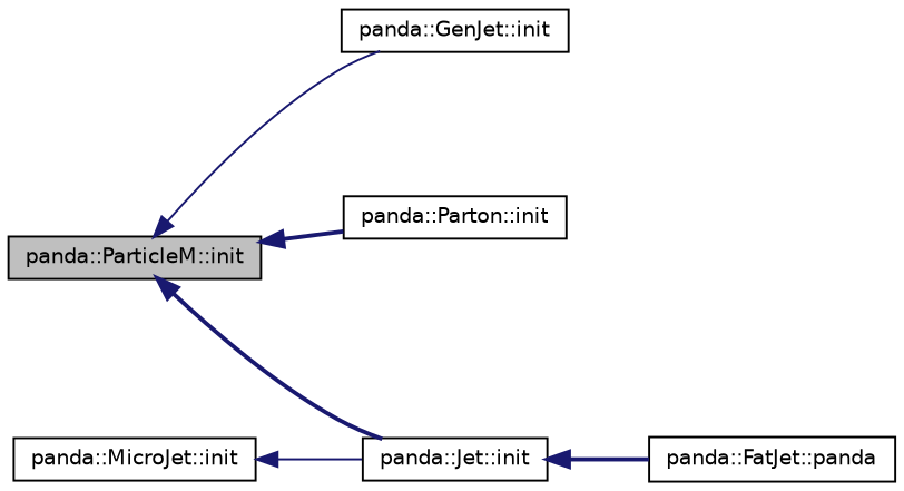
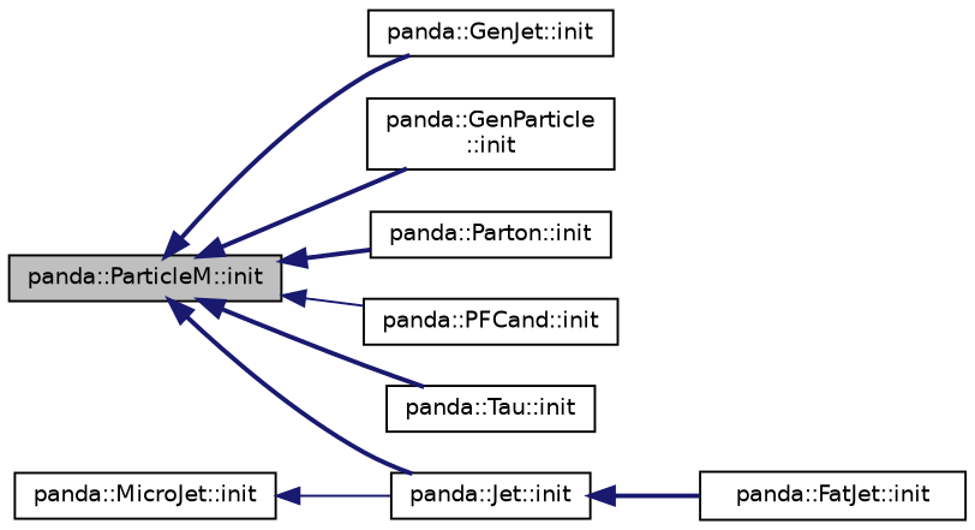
  digraph {
    fontname="DejaVu Sans"
    rankdir=LR
    node [color=black fillcolor=white fontname="DejaVu Sans" fontsize=10 shape=record style=filled]
    edge [color=midnightblue dir=back fontname="DejaVu Sans" fontsize=10 labelfontname=Helvetica labelfontsize=10 style=bold]
    n1 [fillcolor=grey75 fontcolor=black height=0.2 label="panda::ParticleM::init" width=0.4]
    n2 [height=0.2 label="panda::GenJet::init" width=0.4]
+   n3 [height=0.2 label="panda::GenParticle\l::init" width=0.4]
    n4 [height=0.2 label="panda::Parton::init" width=0.4]
+   n5 [height=0.2 label="panda::PFCand::init" width=0.4]
+   n6 [height=0.2 label="panda::Tau::init" width=0.4]
    n7 [height=0.2 label="panda::Jet::init" width=0.4]
    n8 [height=0.2 label="panda::MicroJet::init" width=0.4]
-   n9 [height=0.2 label="panda::FatJet::panda" width=0.4]
-   n1 -> n2 [style=solid]
+   n9 [height=0.2 label="panda::FatJet::init" width=0.4]
+   n1 -> n2
+   n1 -> n3
    n1 -> n4
+   n1 -> n5 [style=solid]
+   n1 -> n6
    n1 -> n7
    n7 -> n9
    n8 -> n7 [style=solid]
  }
